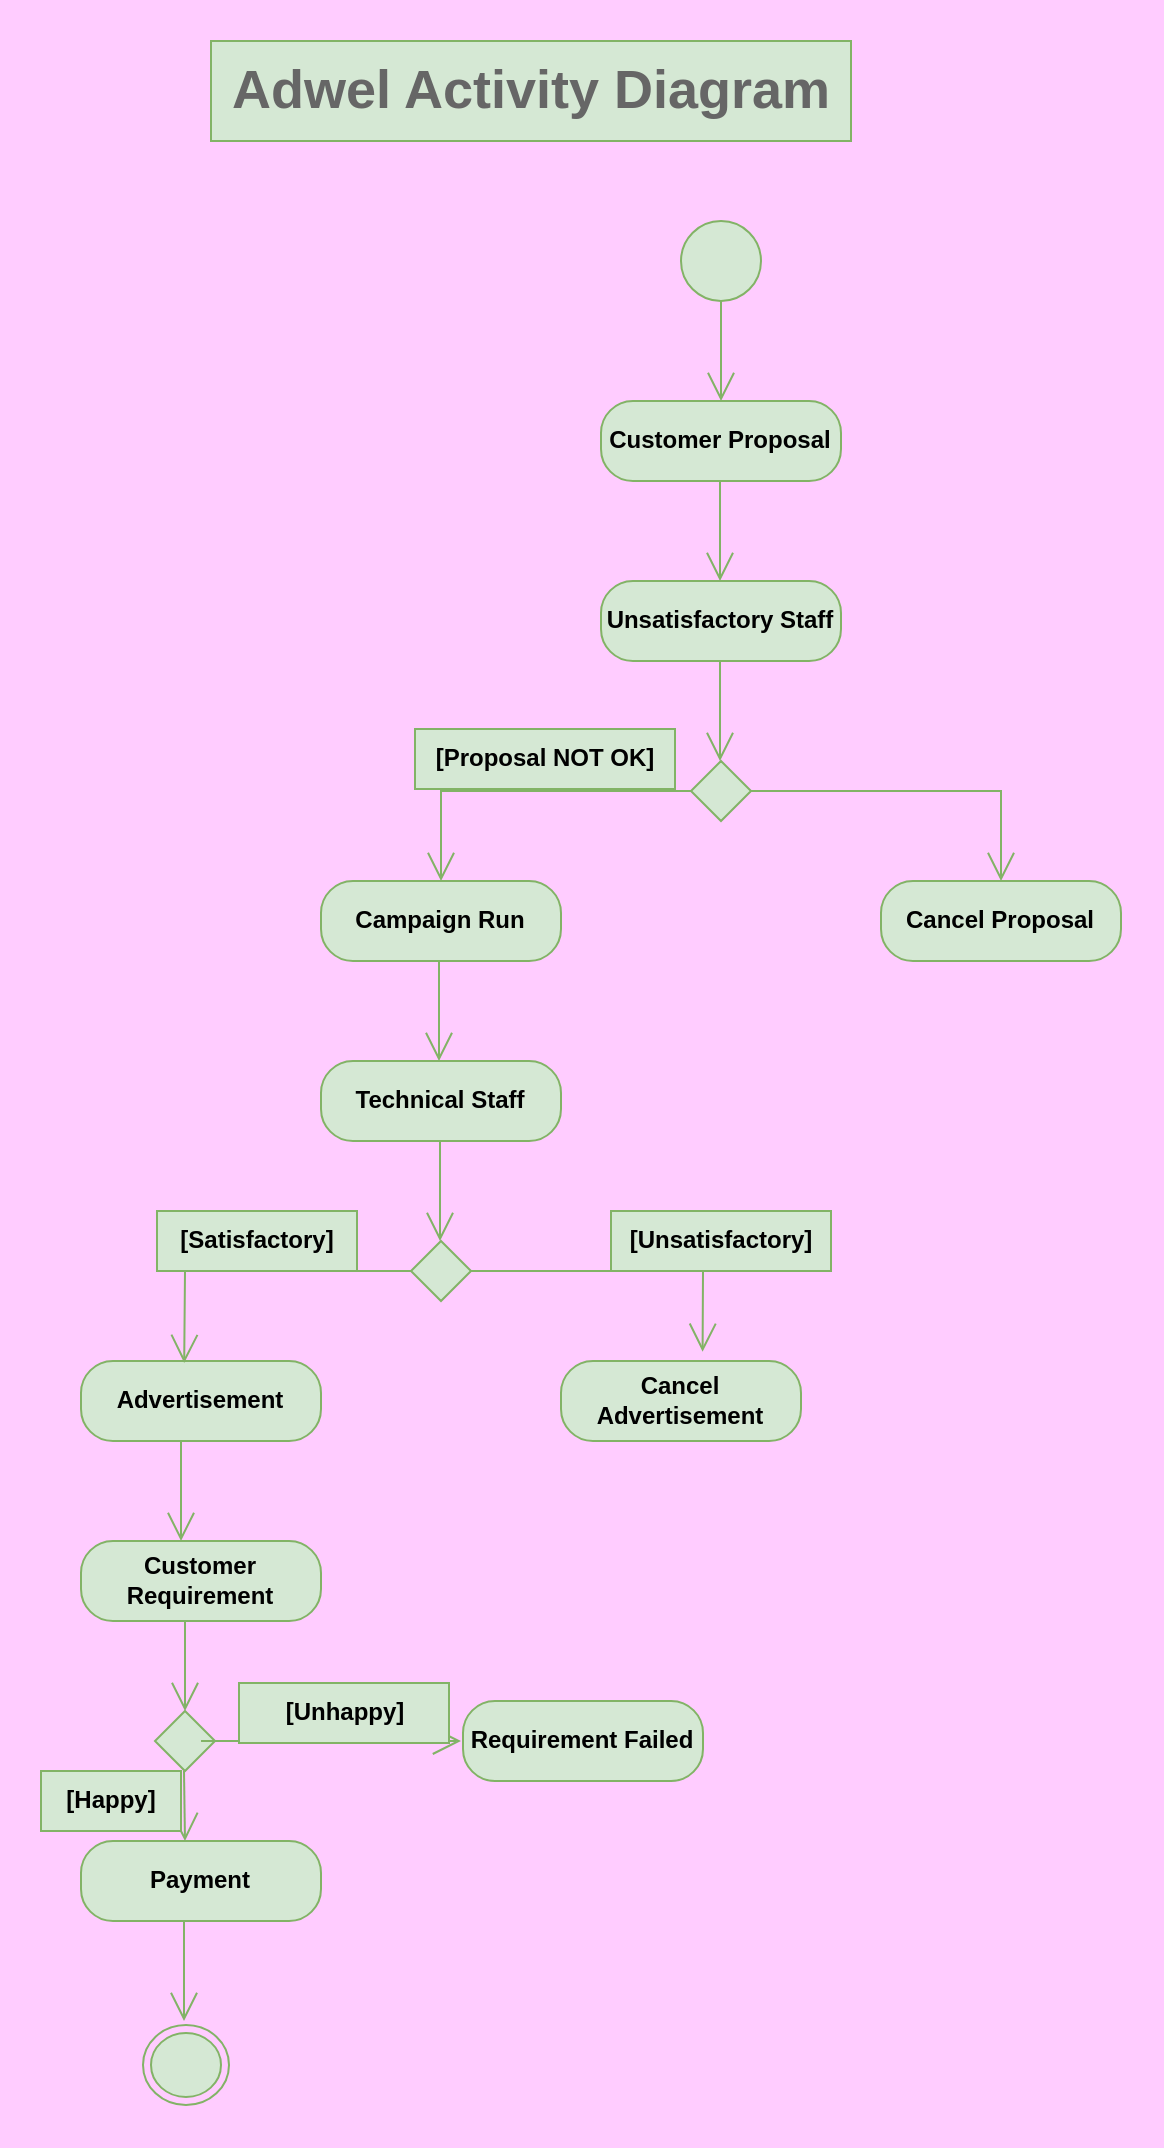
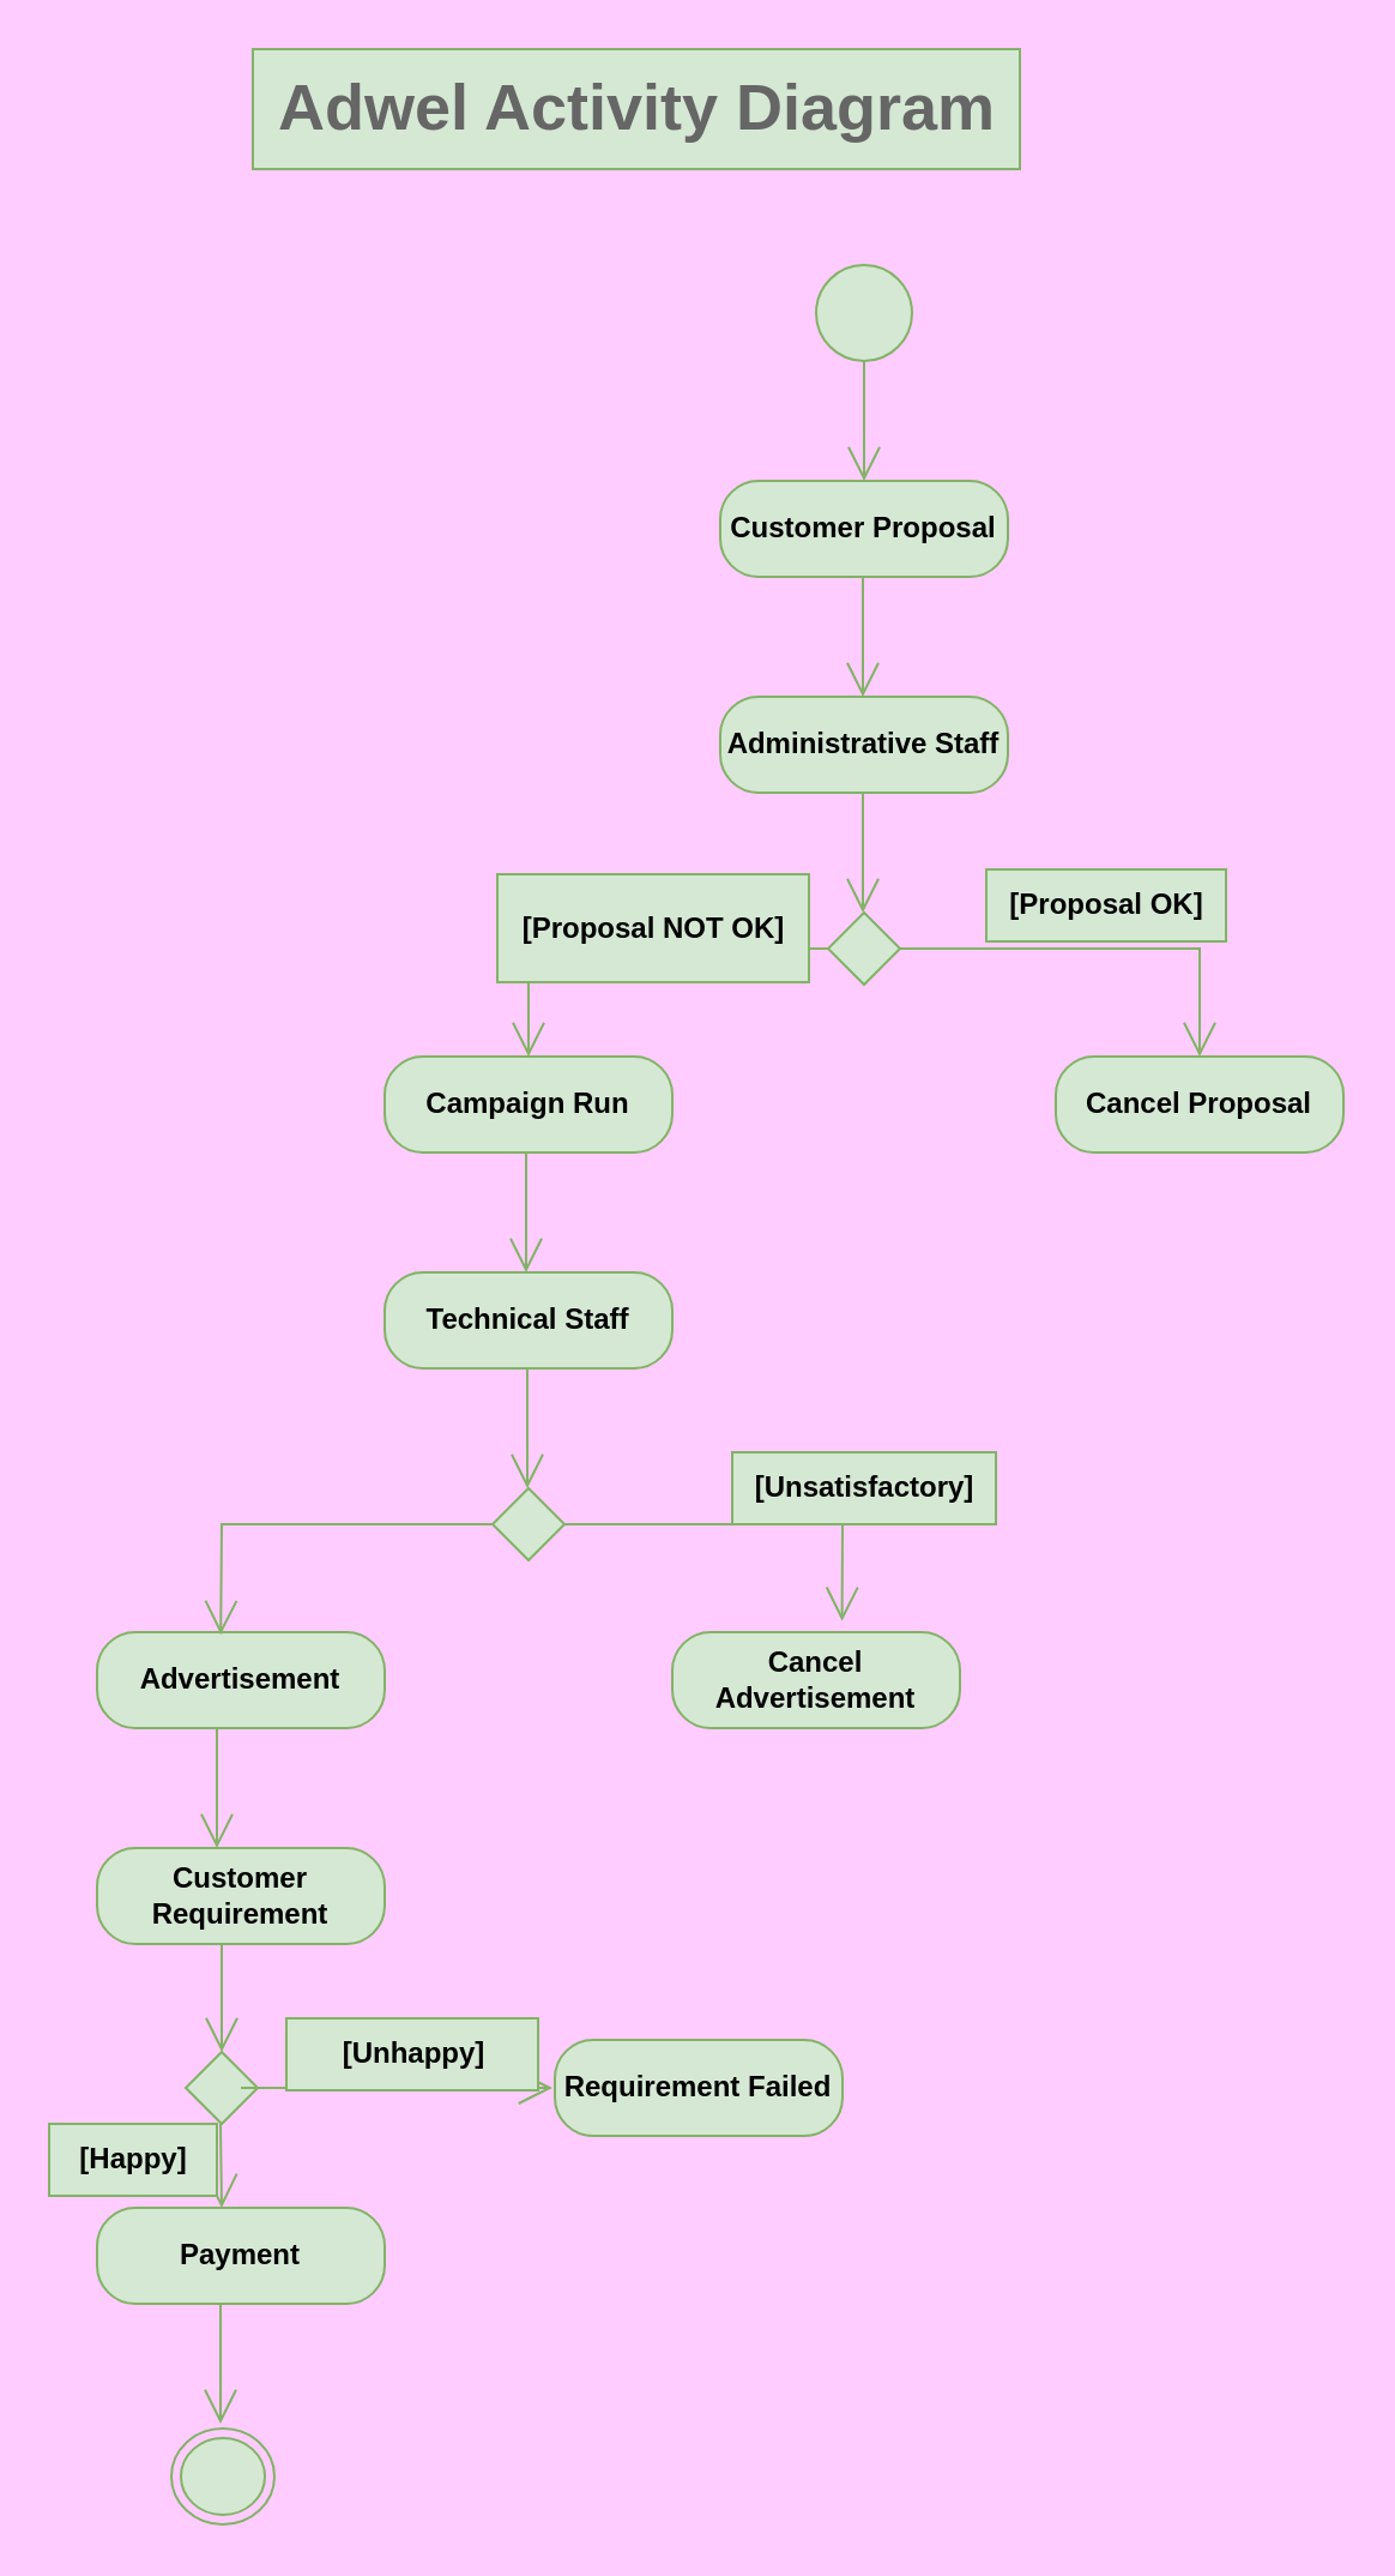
  <mxCell id="0" />
  <mxCell id="1" parent="0" />
  <mxCell id="2" value="" style="ellipse;whiteSpace=wrap;html=1;aspect=fixed;fillColor=#d5e8d4;strokeColor=#82b366;" parent="1" vertex="1"><mxGeometry x="340" y="110" width="40" height="40" as="geometry" /></mxCell>
  <mxCell id="3" value="Customer Proposal" style="rounded=1;whiteSpace=wrap;html=1;arcSize=40;fillColor=#d5e8d4;strokeColor=#82b366;fontStyle=1;fontSize=12;" parent="1" vertex="1"><mxGeometry x="300" y="200" width="120" height="40" as="geometry" /></mxCell>
- <mxCell id="4" value="Unsatisfactory Staff" style="rounded=1;whiteSpace=wrap;html=1;arcSize=40;fillColor=#d5e8d4;strokeColor=#82b366;fontStyle=1;fontSize=12;" parent="1" vertex="1"><mxGeometry x="300" y="290" width="120" height="40" as="geometry" /></mxCell>
+ <mxCell id="4" value="Administrative Staff" style="rounded=1;whiteSpace=wrap;html=1;arcSize=40;fillColor=#d5e8d4;strokeColor=#82b366;fontStyle=1;fontSize=12;" parent="1" vertex="1"><mxGeometry x="300" y="290" width="120" height="40" as="geometry" /></mxCell>
  <mxCell id="5" value="Cancel Proposal" style="rounded=1;whiteSpace=wrap;html=1;arcSize=40;fillColor=#d5e8d4;strokeColor=#82b366;fontStyle=1;fontSize=12;" parent="1" vertex="1"><mxGeometry x="440" y="440" width="120" height="40" as="geometry" /></mxCell>
  <mxCell id="6" value="Campaign Run" style="rounded=1;whiteSpace=wrap;html=1;arcSize=40;fillColor=#d5e8d4;strokeColor=#82b366;fontStyle=1;fontSize=12;" parent="1" vertex="1"><mxGeometry x="160" y="440" width="120" height="40" as="geometry" /></mxCell>
  <mxCell id="7" value="Technical Staff" style="rounded=1;whiteSpace=wrap;html=1;arcSize=40;fillColor=#d5e8d4;strokeColor=#82b366;fontStyle=1;fontSize=12;" parent="1" vertex="1"><mxGeometry x="160" y="530" width="120" height="40" as="geometry" /></mxCell>
  <mxCell id="8" value="Advertisement" style="rounded=1;whiteSpace=wrap;html=1;arcSize=40;fillColor=#d5e8d4;strokeColor=#82b366;fontStyle=1;fontSize=12;" parent="1" vertex="1"><mxGeometry x="40" y="680" width="120" height="40" as="geometry" /></mxCell>
  <mxCell id="9" value="" style="rhombus;whiteSpace=wrap;html=1;fillColor=#d5e8d4;strokeColor=#82b366;" parent="1" vertex="1"><mxGeometry x="345" y="380" width="30" height="30" as="geometry" /></mxCell>
  <mxCell id="10" value="" style="rhombus;whiteSpace=wrap;html=1;fillColor=#d5e8d4;strokeColor=#82b366;" parent="1" vertex="1"><mxGeometry x="205" y="620" width="30" height="30" as="geometry" /></mxCell>
  <mxCell id="11" value="Cancel Advertisement" style="rounded=1;whiteSpace=wrap;html=1;arcSize=40;fillColor=#d5e8d4;strokeColor=#82b366;fontStyle=1;fontSize=12;" parent="1" vertex="1"><mxGeometry x="280" y="680" width="120" height="40" as="geometry" /></mxCell>
  <mxCell id="12" value="Customer Requirement" style="rounded=1;whiteSpace=wrap;html=1;arcSize=40;fillColor=#d5e8d4;strokeColor=#82b366;fontStyle=1;fontSize=12;" parent="1" vertex="1"><mxGeometry x="40" y="770" width="120" height="40" as="geometry" /></mxCell>
  <mxCell id="13" value="Payment" style="rounded=1;whiteSpace=wrap;html=1;arcSize=40;fillColor=#d5e8d4;strokeColor=#82b366;fontStyle=1;fontSize=12;" parent="1" vertex="1"><mxGeometry x="40" y="920" width="120" height="40" as="geometry" /></mxCell>
  <mxCell id="14" value="Requirement Failed" style="rounded=1;whiteSpace=wrap;html=1;arcSize=40;fillColor=#d5e8d4;strokeColor=#82b366;fontStyle=1;fontSize=12;" parent="1" vertex="1"><mxGeometry x="231" y="850" width="120" height="40" as="geometry" /></mxCell>
  <mxCell id="15" value="" style="rhombus;whiteSpace=wrap;html=1;fillColor=#d5e8d4;strokeColor=#82b366;" parent="1" vertex="1"><mxGeometry x="77" y="855" width="30" height="30" as="geometry" /></mxCell>
  <mxCell id="16" value="" style="endArrow=open;endFill=1;endSize=12;html=1;rounded=0;entryX=0.5;entryY=0;entryDx=0;entryDy=0;labelBackgroundColor=#FCE7CD;strokeColor=#82b366;fillColor=#d5e8d4;" parent="1" target="3" edge="1"><mxGeometry width="160" relative="1" as="geometry"><mxPoint x="360" y="150" as="sourcePoint" /><mxPoint x="520" y="150" as="targetPoint" /></mxGeometry></mxCell>
  <mxCell id="17" value="" style="endArrow=open;endFill=1;endSize=12;html=1;rounded=0;entryX=0.5;entryY=0;entryDx=0;entryDy=0;labelBackgroundColor=#FCE7CD;strokeColor=#82b366;fillColor=#d5e8d4;" parent="1" edge="1"><mxGeometry width="160" relative="1" as="geometry"><mxPoint x="359.5" y="240" as="sourcePoint" /><mxPoint x="359.5" y="290" as="targetPoint" /></mxGeometry></mxCell>
  <mxCell id="18" value="" style="endArrow=open;endFill=1;endSize=12;html=1;rounded=0;entryX=0.5;entryY=0;entryDx=0;entryDy=0;labelBackgroundColor=#FCE7CD;strokeColor=#82b366;fillColor=#d5e8d4;" parent="1" edge="1"><mxGeometry width="160" relative="1" as="geometry"><mxPoint x="359.5" y="330" as="sourcePoint" /><mxPoint x="359.5" y="380" as="targetPoint" /></mxGeometry></mxCell>
  <mxCell id="19" value="" style="endArrow=open;endFill=1;endSize=12;html=1;rounded=0;entryX=0.5;entryY=0;entryDx=0;entryDy=0;exitX=1;exitY=0.5;exitDx=0;exitDy=0;labelBackgroundColor=#FCE7CD;strokeColor=#82b366;fillColor=#d5e8d4;" parent="1" source="9" target="5" edge="1"><mxGeometry width="160" relative="1" as="geometry"><mxPoint x="370" y="395" as="sourcePoint" /><mxPoint x="455" y="430" as="targetPoint" /><Array as="points"><mxPoint x="500" y="395" /></Array></mxGeometry></mxCell>
  <mxCell id="20" value="" style="endArrow=open;endFill=1;endSize=12;html=1;rounded=0;exitX=0;exitY=0.5;exitDx=0;exitDy=0;labelBackgroundColor=#FCE7CD;strokeColor=#82b366;fillColor=#d5e8d4;" parent="1" source="9" edge="1"><mxGeometry width="160" relative="1" as="geometry"><mxPoint x="340" y="390" as="sourcePoint" /><mxPoint x="220" y="440" as="targetPoint" /><Array as="points"><mxPoint x="220" y="395" /></Array></mxGeometry></mxCell>
  <mxCell id="21" value="" style="endArrow=open;endFill=1;endSize=12;html=1;rounded=0;labelBackgroundColor=#FCE7CD;strokeColor=#82b366;fillColor=#d5e8d4;" parent="1" edge="1"><mxGeometry width="160" relative="1" as="geometry"><mxPoint x="219.5" y="570" as="sourcePoint" /><mxPoint x="219.5" y="620" as="targetPoint" /></mxGeometry></mxCell>
  <mxCell id="22" value="" style="endArrow=open;endFill=1;endSize=12;html=1;rounded=0;entryX=0.59;entryY=-0.115;entryDx=0;entryDy=0;entryPerimeter=0;exitX=1;exitY=0.5;exitDx=0;exitDy=0;labelBackgroundColor=#FCE7CD;strokeColor=#82b366;fillColor=#d5e8d4;" parent="1" source="10" target="11" edge="1"><mxGeometry width="160" relative="1" as="geometry"><mxPoint x="240" y="630" as="sourcePoint" /><mxPoint x="330" y="660" as="targetPoint" /><Array as="points"><mxPoint x="351" y="635" /></Array></mxGeometry></mxCell>
  <mxCell id="23" value="" style="endArrow=open;endFill=1;endSize=12;html=1;rounded=0;entryX=0.43;entryY=0.025;entryDx=0;entryDy=0;entryPerimeter=0;exitX=0;exitY=0.5;exitDx=0;exitDy=0;labelBackgroundColor=#FCE7CD;strokeColor=#82b366;fillColor=#d5e8d4;" parent="1" source="10" target="8" edge="1"><mxGeometry width="160" relative="1" as="geometry"><mxPoint x="200" y="630" as="sourcePoint" /><mxPoint x="70" y="680" as="targetPoint" /><Array as="points"><mxPoint x="92" y="635" /></Array></mxGeometry></mxCell>
  <mxCell id="24" value="" style="endArrow=open;endFill=1;endSize=12;html=1;rounded=0;labelBackgroundColor=#FCE7CD;strokeColor=#82b366;fillColor=#d5e8d4;" parent="1" edge="1"><mxGeometry width="160" relative="1" as="geometry"><mxPoint x="90" y="720" as="sourcePoint" /><mxPoint x="90" y="770" as="targetPoint" /></mxGeometry></mxCell>
  <mxCell id="25" value="" style="endArrow=open;endFill=1;endSize=12;html=1;rounded=0;entryX=0.5;entryY=0;entryDx=0;entryDy=0;labelBackgroundColor=#FCE7CD;strokeColor=#82b366;fillColor=#d5e8d4;" parent="1" target="15" edge="1"><mxGeometry width="160" relative="1" as="geometry"><mxPoint x="92" y="820" as="sourcePoint" /><mxPoint x="92" y="850" as="targetPoint" /><Array as="points"><mxPoint x="92" y="810" /></Array></mxGeometry></mxCell>
  <mxCell id="26" value="" style="endArrow=open;endFill=1;endSize=12;html=1;rounded=0;labelBackgroundColor=#FCE7CD;strokeColor=#82b366;exitX=0.767;exitY=0.5;exitDx=0;exitDy=0;exitPerimeter=0;fillColor=#d5e8d4;" parent="1" source="15" edge="1"><mxGeometry width="160" relative="1" as="geometry"><mxPoint x="110" y="870" as="sourcePoint" /><mxPoint x="230" y="870" as="targetPoint" /></mxGeometry></mxCell>
  <mxCell id="27" value="" style="endArrow=open;endFill=1;endSize=12;html=1;rounded=0;labelBackgroundColor=#FCE7CD;strokeColor=#82b366;fillColor=#d5e8d4;" parent="1" edge="1"><mxGeometry width="160" relative="1" as="geometry"><mxPoint x="91.5" y="885" as="sourcePoint" /><mxPoint x="92" y="920" as="targetPoint" /></mxGeometry></mxCell>
  <mxCell id="28" value="" style="endArrow=open;endFill=1;endSize=12;html=1;rounded=0;labelBackgroundColor=#FCE7CD;strokeColor=#82b366;fillColor=#d5e8d4;" parent="1" edge="1"><mxGeometry width="160" relative="1" as="geometry"><mxPoint x="91.5" y="960" as="sourcePoint" /><mxPoint x="91.5" y="1010" as="targetPoint" /></mxGeometry></mxCell>
  <mxCell id="29" value="" style="ellipse;html=1;shape=endState;fillColor=#d5e8d4;strokeColor=#82b366;" parent="1" vertex="1"><mxGeometry x="71" y="1012" width="43" height="40" as="geometry" /></mxCell>
  <mxCell id="30" value="&lt;b&gt;&lt;font color=&quot;#666666&quot; style=&quot;font-size: 27px;&quot;&gt;Adwel Activity Diagram&lt;/font&gt;&lt;/b&gt;" style="text;html=1;align=center;verticalAlign=middle;resizable=0;points=[];autosize=1;strokeColor=#82b366;fillColor=#d5e8d4;fontSize=12;" parent="1" vertex="1"><mxGeometry x="105" y="20" width="320" height="50" as="geometry" /></mxCell>
- <mxCell id="32" value="[Proposal NOT OK]" style="text;html=1;align=center;verticalAlign=middle;resizable=0;points=[];autosize=1;strokeColor=#82b366;fillColor=#d5e8d4;fontSize=12;fontStyle=1" parent="1" vertex="1"><mxGeometry x="207" y="364" width="130" height="30" as="geometry" /></mxCell>
+ <mxCell id="31" value="&lt;font style=&quot;font-size: 12px;&quot;&gt;&lt;b style=&quot;font-size: 12px;&quot;&gt;[Proposal OK]&lt;/b&gt;&lt;/font&gt;" style="text;html=1;align=center;verticalAlign=middle;resizable=0;points=[];autosize=1;strokeColor=#82b366;fillColor=#d5e8d4;fontSize=12;" parent="1" vertex="1"><mxGeometry x="411" y="362" width="100" height="30" as="geometry" /></mxCell>
+ <mxCell id="32" value="[Proposal NOT OK]" style="text;html=1;align=center;verticalAlign=middle;resizable=0;points=[];autosize=1;strokeColor=#82b366;fillColor=#d5e8d4;fontSize=12;fontStyle=1" parent="1" vertex="1"><mxGeometry x="207" y="364" width="130" height="45" as="geometry" /></mxCell>
  <mxCell id="33" value="" style="endArrow=open;endFill=1;endSize=12;html=1;rounded=0;entryX=0.5;entryY=0;entryDx=0;entryDy=0;labelBackgroundColor=#FCE7CD;strokeColor=#82b366;fillColor=#d5e8d4;" parent="1" edge="1"><mxGeometry width="160" relative="1" as="geometry"><mxPoint x="219" y="480" as="sourcePoint" /><mxPoint x="219" y="530" as="targetPoint" /></mxGeometry></mxCell>
  <mxCell id="34" value="&lt;font style=&quot;font-size: 12px;&quot;&gt;[Unsatisfactory]&lt;/font&gt;" style="text;html=1;align=center;verticalAlign=middle;resizable=0;points=[];autosize=1;strokeColor=#82b366;fillColor=#d5e8d4;fontSize=12;fontStyle=1" parent="1" vertex="1"><mxGeometry x="305" y="605" width="110" height="30" as="geometry" /></mxCell>
- <mxCell id="35" value="&lt;b&gt;[Satisfactory]&lt;/b&gt;" style="text;html=1;align=center;verticalAlign=middle;resizable=0;points=[];autosize=1;strokeColor=#82b366;fillColor=#d5e8d4;fontSize=12;" parent="1" vertex="1"><mxGeometry x="78" y="605" width="100" height="30" as="geometry" /></mxCell>
  <mxCell id="36" value="&lt;b&gt;[Happy]&lt;/b&gt;" style="text;html=1;align=center;verticalAlign=middle;resizable=0;points=[];autosize=1;strokeColor=#82b366;fillColor=#d5e8d4;fontSize=12;" parent="1" vertex="1"><mxGeometry x="20" y="885" width="70" height="30" as="geometry" /></mxCell>
  <mxCell id="37" value="&lt;b&gt;[Unhappy]&lt;/b&gt;" style="text;html=1;align=center;verticalAlign=middle;resizable=0;points=[];autosize=1;strokeColor=#82b366;fillColor=#d5e8d4;fontSize=12;" parent="1" vertex="1"><mxGeometry x="119" y="841" width="105" height="30" as="geometry" /></mxCell>
